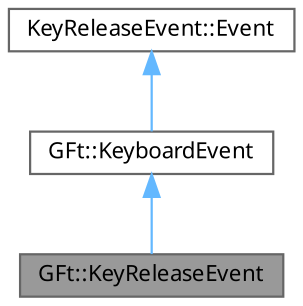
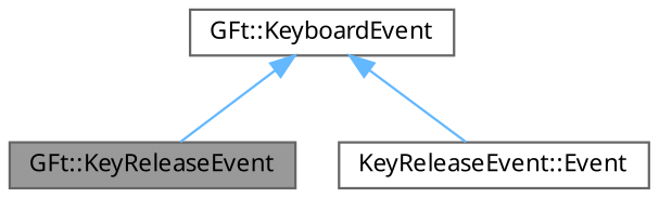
  digraph {
    fontname="Noto Sans"
    node [color=gray40 fillcolor=white fontname="Noto Sans" fontsize=10 shape=box style=filled]
    edge [color=steelblue1 dir=back fontname="Noto Sans" fontsize=10 labelfontname=Helvetica labelfontsize=10 style=solid]
    n1 [fillcolor=grey60 fontcolor=black height=0.2 label="GFt::KeyReleaseEvent" width=0.4]
    n2 [height=0.2 label="GFt::KeyboardEvent" width=0.4]
    n3 [height=0.2 label="KeyReleaseEvent::Event" width=0.4]
    n2 -> n1
-   n3 -> n2
+   n2 -> n3
  }
